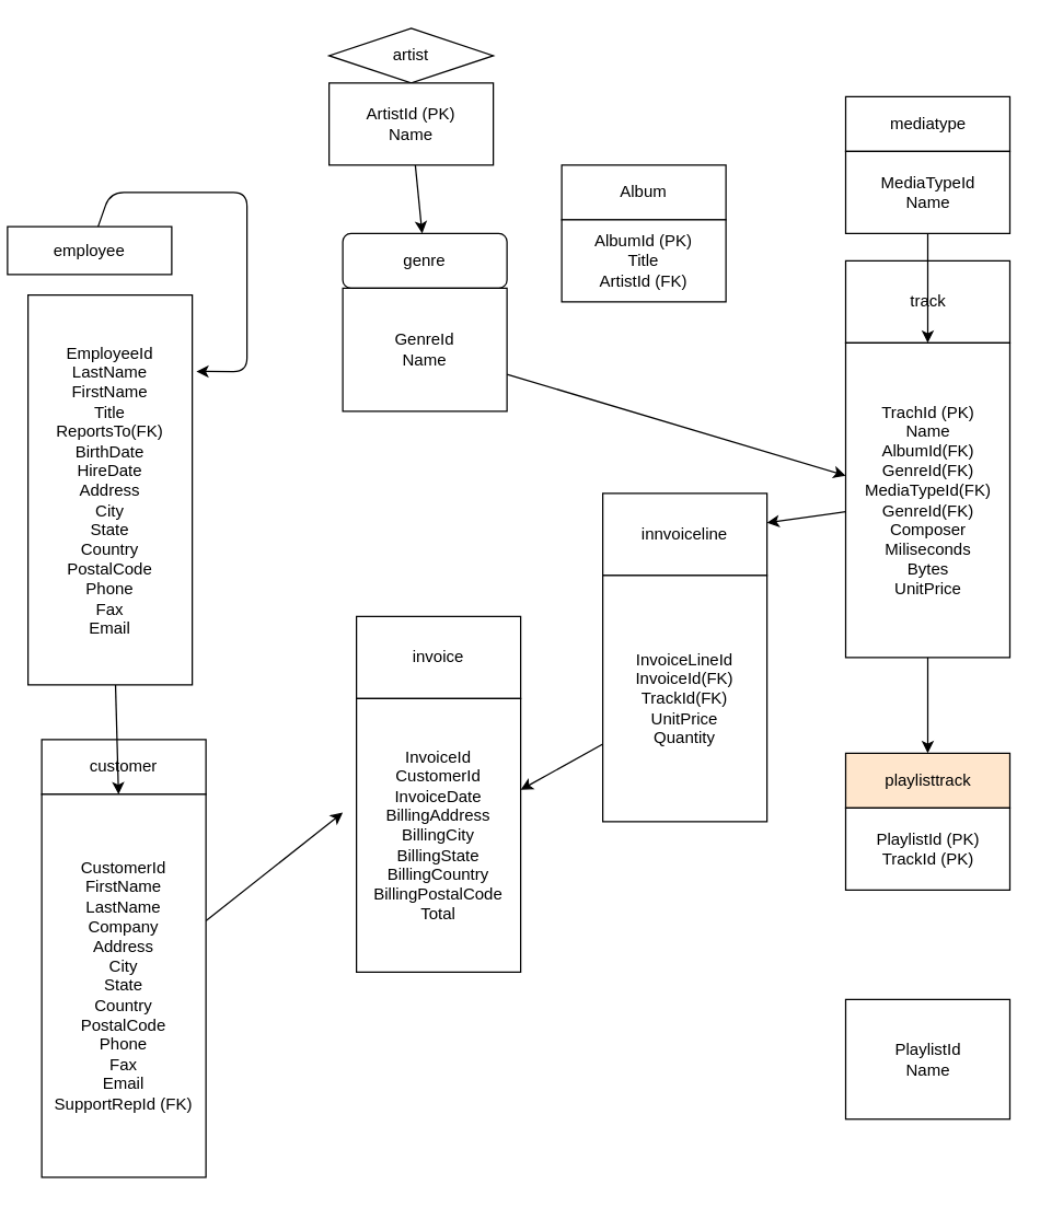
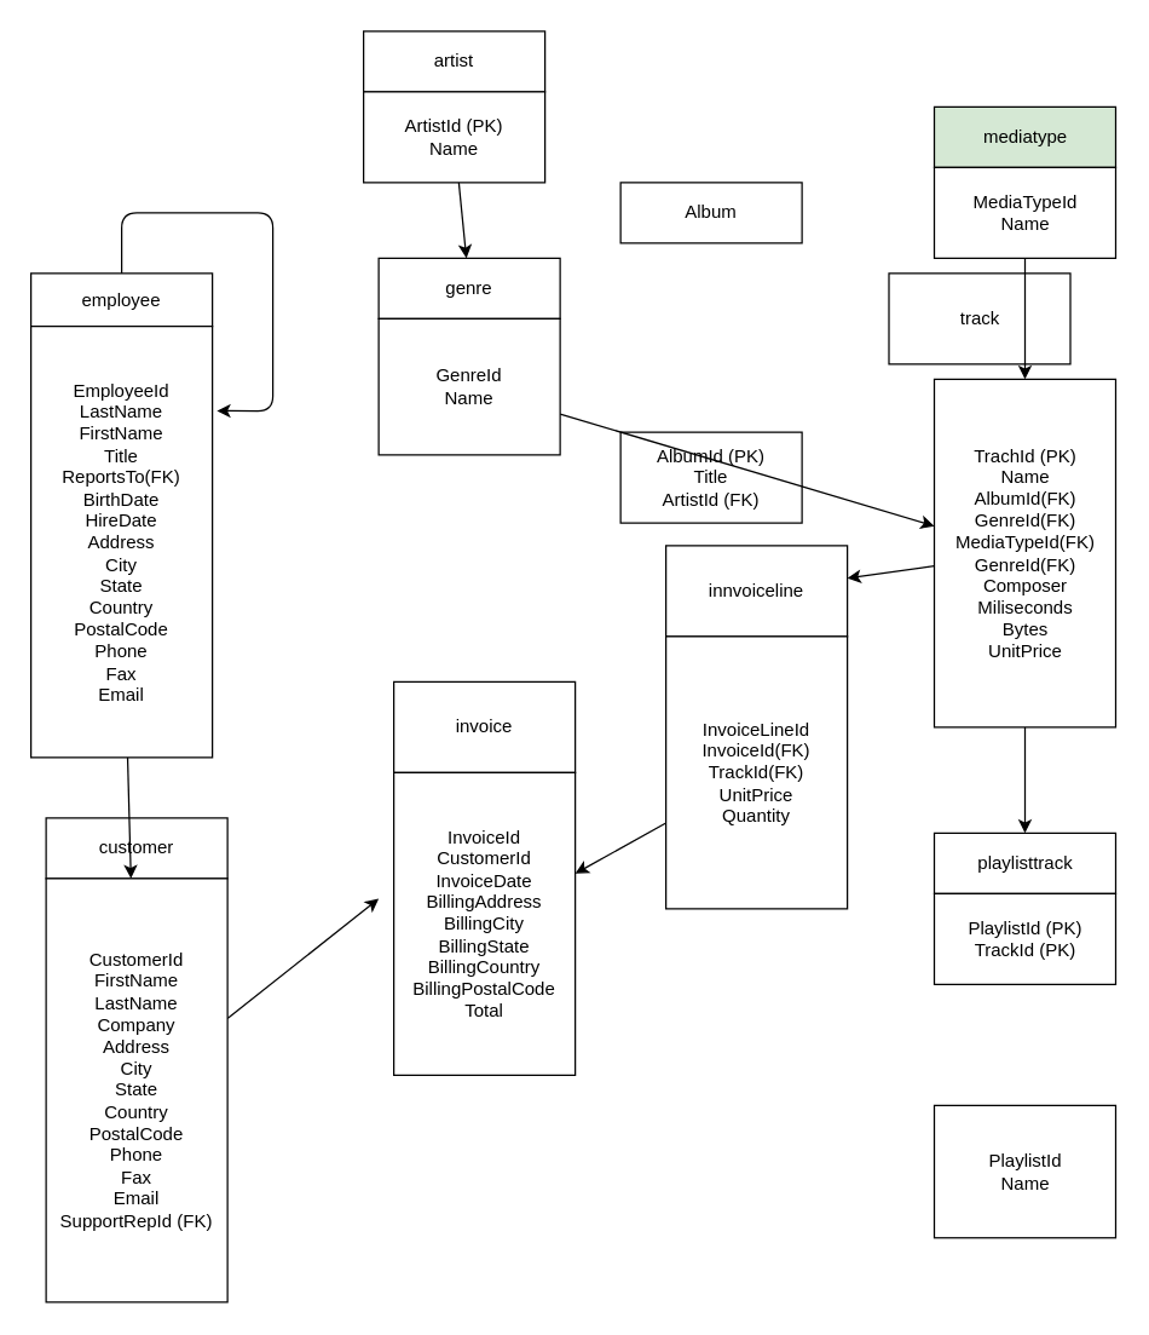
  <mxCell id="0" />
  <mxCell id="1" parent="0" />
  <mxCell id="2" value="Album" style="whiteSpace=wrap;html=1;" vertex="1" parent="1"><mxGeometry x="410" y="120" width="120" height="40" as="geometry" /></mxCell>
- <mxCell id="3" value="artist" style="rhombus;whiteSpace=wrap;html=1;" vertex="1" parent="1"><mxGeometry x="240" y="20" width="120" height="40" as="geometry" /></mxCell>
+ <mxCell id="3" value="artist" style="whiteSpace=wrap;html=1;" vertex="1" parent="1"><mxGeometry x="240" y="20" width="120" height="40" as="geometry" /></mxCell>
  <mxCell id="4" value="customer" style="whiteSpace=wrap;html=1;" vertex="1" parent="1"><mxGeometry x="30" y="540" width="120" height="40" as="geometry" /></mxCell>
  <mxCell id="5" value="" style="edgeStyle=none;html=1;entryX=1.025;entryY=0.196;entryDx=0;entryDy=0;entryPerimeter=0;" edge="1" parent="1" source="6" target="19"><mxGeometry relative="1" as="geometry"><mxPoint x="150" y="250" as="targetPoint" /><Array as="points"><mxPoint x="80" y="140" /><mxPoint x="180" y="140" /><mxPoint x="180" y="271" /></Array></mxGeometry></mxCell>
- <mxCell id="6" value="employee" style="whiteSpace=wrap;html=1;" vertex="1" parent="1"><mxGeometry x="5" y="165" width="120" height="35" as="geometry" /></mxCell>
- <mxCell id="7" value="genre" style="whiteSpace=wrap;html=1;rounded=1;" vertex="1" parent="1"><mxGeometry x="250" y="170" width="120" height="40" as="geometry" /></mxCell>
+ <mxCell id="6" value="employee" style="whiteSpace=wrap;html=1;" vertex="1" parent="1"><mxGeometry x="20" y="180" width="120" height="35" as="geometry" /></mxCell>
+ <mxCell id="7" value="genre" style="whiteSpace=wrap;html=1;" vertex="1" parent="1"><mxGeometry x="250" y="170" width="120" height="40" as="geometry" /></mxCell>
  <mxCell id="8" value="invoice" style="whiteSpace=wrap;html=1;" vertex="1" parent="1"><mxGeometry x="260" y="450" width="120" height="60" as="geometry" /></mxCell>
  <mxCell id="9" value="innvoiceline" style="whiteSpace=wrap;html=1;" vertex="1" parent="1"><mxGeometry x="440" y="360" width="120" height="60" as="geometry" /></mxCell>
- <mxCell id="10" value="mediatype" style="whiteSpace=wrap;html=1;" vertex="1" parent="1"><mxGeometry x="617.5" y="70" width="120" height="40" as="geometry" /></mxCell>
- <mxCell id="11" value="playlisttrack" style="whiteSpace=wrap;html=1;fillColor=#ffe6cc;" vertex="1" parent="1"><mxGeometry x="617.5" y="550" width="120" height="40" as="geometry" /></mxCell>
- <mxCell id="12" value="track" style="whiteSpace=wrap;html=1;" vertex="1" parent="1"><mxGeometry x="617.5" y="190" width="120" height="60" as="geometry" /></mxCell>
- <mxCell id="13" value="AlbumId (PK)&lt;br&gt;Title&lt;br&gt;ArtistId (FK)" style="whiteSpace=wrap;html=1;" vertex="1" parent="1"><mxGeometry x="410" y="160" width="120" height="60" as="geometry" /></mxCell>
+ <mxCell id="10" value="mediatype" style="whiteSpace=wrap;html=1;fillColor=#d5e8d4;" vertex="1" parent="1"><mxGeometry x="617.5" y="70" width="120" height="40" as="geometry" /></mxCell>
+ <mxCell id="11" value="playlisttrack" style="whiteSpace=wrap;html=1;" vertex="1" parent="1"><mxGeometry x="617.5" y="550" width="120" height="40" as="geometry" /></mxCell>
+ <mxCell id="12" value="track" style="whiteSpace=wrap;html=1;" vertex="1" parent="1"><mxGeometry x="587.5" y="180" width="120" height="60" as="geometry" /></mxCell>
+ <mxCell id="13" value="AlbumId (PK)&lt;br&gt;Title&lt;br&gt;ArtistId (FK)" style="whiteSpace=wrap;html=1;" vertex="1" parent="1"><mxGeometry x="410" y="285" width="120" height="60" as="geometry" /></mxCell>
  <mxCell id="14" value="" style="edgeStyle=none;html=1;" edge="1" parent="1" source="15" target="7"><mxGeometry relative="1" as="geometry" /></mxCell>
  <mxCell id="15" value="ArtistId (PK)&lt;br&gt;Name" style="whiteSpace=wrap;html=1;" vertex="1" parent="1"><mxGeometry x="240" y="60" width="120" height="60" as="geometry" /></mxCell>
  <mxCell id="16" value="" style="edgeStyle=none;html=1;" edge="1" parent="1" source="17"><mxGeometry relative="1" as="geometry"><mxPoint x="250" y="593.333" as="targetPoint" /></mxGeometry></mxCell>
  <mxCell id="17" value="CustomerId&lt;br&gt;FirstName&lt;br&gt;LastName&lt;br&gt;Company&lt;br&gt;Address&lt;br&gt;City&lt;br&gt;State&lt;br&gt;Country&lt;br&gt;PostalCode&lt;br&gt;Phone&lt;br&gt;Fax&lt;br&gt;Email&lt;br&gt;SupportRepId (FK)" style="whiteSpace=wrap;html=1;" vertex="1" parent="1"><mxGeometry x="30" y="580" width="120" height="280" as="geometry" /></mxCell>
  <mxCell id="18" value="" style="edgeStyle=none;html=1;" edge="1" parent="1" source="19" target="17"><mxGeometry relative="1" as="geometry" /></mxCell>
  <mxCell id="19" value="EmployeeId&lt;br&gt;LastName&lt;br&gt;FirstName&lt;br&gt;Title&lt;br&gt;ReportsTo(FK)&lt;br&gt;BirthDate&lt;br&gt;HireDate&lt;br&gt;Address&lt;br&gt;City&lt;br&gt;State&lt;br&gt;Country&lt;br&gt;PostalCode&lt;br&gt;Phone&lt;br&gt;Fax&lt;br&gt;Email" style="whiteSpace=wrap;html=1;" vertex="1" parent="1"><mxGeometry x="20" y="215" width="120" height="285" as="geometry" /></mxCell>
  <mxCell id="20" value="" style="edgeStyle=none;html=1;" edge="1" parent="1" source="21" target="31"><mxGeometry relative="1" as="geometry" /></mxCell>
  <mxCell id="21" value="GenreId&lt;br&gt;Name" style="whiteSpace=wrap;html=1;" vertex="1" parent="1"><mxGeometry x="250" y="210" width="120" height="90" as="geometry" /></mxCell>
  <mxCell id="22" value="InvoiceId&lt;br&gt;CustomerId&lt;br&gt;InvoiceDate&lt;br&gt;BillingAddress&lt;br&gt;BillingCity&lt;br&gt;BillingState&lt;br&gt;BillingCountry&lt;br&gt;BillingPostalCode&lt;br&gt;Total" style="whiteSpace=wrap;html=1;" vertex="1" parent="1"><mxGeometry x="260" y="510" width="120" height="200" as="geometry" /></mxCell>
  <mxCell id="23" value="" style="edgeStyle=none;html=1;" edge="1" parent="1" source="24" target="22"><mxGeometry relative="1" as="geometry" /></mxCell>
  <mxCell id="24" value="InvoiceLineId&lt;br&gt;InvoiceId(FK)&lt;br&gt;TrackId(FK)&lt;br&gt;UnitPrice&lt;br&gt;Quantity" style="whiteSpace=wrap;html=1;" vertex="1" parent="1"><mxGeometry x="440" y="420" width="120" height="180" as="geometry" /></mxCell>
  <mxCell id="25" value="" style="edgeStyle=none;html=1;" edge="1" parent="1" source="26" target="31"><mxGeometry relative="1" as="geometry" /></mxCell>
  <mxCell id="26" value="MediaTypeId&lt;br&gt;Name" style="whiteSpace=wrap;html=1;" vertex="1" parent="1"><mxGeometry x="617.5" y="110" width="120" height="60" as="geometry" /></mxCell>
  <mxCell id="27" value="PlaylistId&lt;br&gt;Name" style="whiteSpace=wrap;html=1;" vertex="1" parent="1"><mxGeometry x="617.5" y="730" width="120" height="87.5" as="geometry" /></mxCell>
  <mxCell id="28" value="PlaylistId (PK)&lt;br&gt;TrackId (PK)" style="whiteSpace=wrap;html=1;" vertex="1" parent="1"><mxGeometry x="617.5" y="590" width="120" height="60" as="geometry" /></mxCell>
  <mxCell id="29" value="" style="edgeStyle=none;html=1;entryX=0.5;entryY=0;entryDx=0;entryDy=0;" edge="1" parent="1" source="31" target="11"><mxGeometry relative="1" as="geometry"><mxPoint x="690" y="530" as="targetPoint" /></mxGeometry></mxCell>
  <mxCell id="30" value="" style="edgeStyle=none;html=1;" edge="1" parent="1" source="31" target="9"><mxGeometry relative="1" as="geometry" /></mxCell>
  <mxCell id="31" value="TrachId (PK)&lt;br&gt;Name&lt;br&gt;AlbumId(FK)&lt;br&gt;GenreId(FK)&lt;br&gt;MediaTypeId(FK)&lt;br&gt;GenreId(FK)&lt;br&gt;Composer&lt;br&gt;Miliseconds&lt;br&gt;Bytes&lt;br&gt;UnitPrice" style="whiteSpace=wrap;html=1;" vertex="1" parent="1"><mxGeometry x="617.5" y="250" width="120" height="230" as="geometry" /></mxCell>
